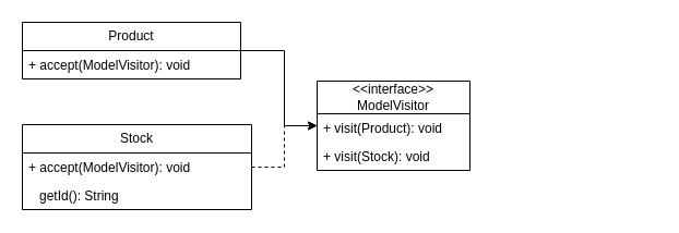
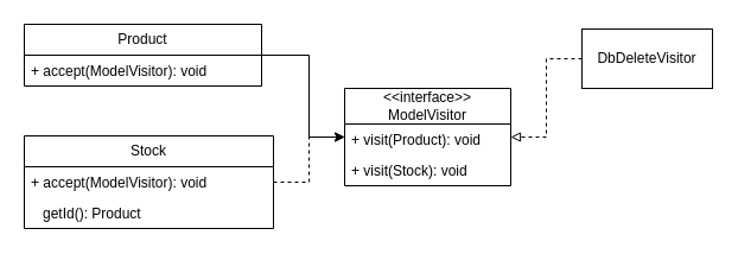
  <mxCell id="0" />
  <mxCell id="1" parent="0" />
  <mxCell id="2" style="edgeStyle=orthogonalEdgeStyle;rounded=0;orthogonalLoop=1;jettySize=auto;html=1;" edge="1" parent="1" source="3" target="5"><mxGeometry relative="1" as="geometry"><Array as="points"><mxPoint x="260" y="46" /><mxPoint x="260" y="115" /></Array></mxGeometry></mxCell>
  <mxCell id="3" value="Product" style="swimlane;fontStyle=0;childLayout=stackLayout;horizontal=1;startSize=26;fillColor=none;horizontalStack=0;resizeParent=1;resizeParentMax=0;resizeLast=0;collapsible=1;marginBottom=0;whiteSpace=wrap;html=1;" vertex="1" parent="1"><mxGeometry x="20" y="20" width="200" height="52" as="geometry" /></mxCell>
  <mxCell id="4" value="+ accept(ModelVisitor): void" style="text;strokeColor=none;fillColor=none;align=left;verticalAlign=top;spacingLeft=4;spacingRight=4;overflow=hidden;rotatable=0;points=[[0,0.5],[1,0.5]];portConstraint=eastwest;whiteSpace=wrap;html=1;" vertex="1" parent="3"><mxGeometry y="26" width="200" height="26" as="geometry" /></mxCell>
  <mxCell id="5" value="&amp;lt;&amp;lt;interface&amp;gt;&amp;gt;&lt;br&gt;ModelVisitor" style="swimlane;fontStyle=0;childLayout=stackLayout;horizontal=1;startSize=30;fillColor=none;horizontalStack=0;resizeParent=1;resizeParentMax=0;resizeLast=0;collapsible=1;marginBottom=0;whiteSpace=wrap;html=1;" vertex="1" parent="1"><mxGeometry x="290" y="74" width="140" height="82" as="geometry" /></mxCell>
  <mxCell id="6" value="+ visit(Product): void" style="text;strokeColor=none;fillColor=none;align=left;verticalAlign=top;spacingLeft=4;spacingRight=4;overflow=hidden;rotatable=0;points=[[0,0.5],[1,0.5]];portConstraint=eastwest;whiteSpace=wrap;html=1;" vertex="1" parent="5"><mxGeometry y="30" width="140" height="26" as="geometry" /></mxCell>
  <mxCell id="7" value="+ visit(Stock): void" style="text;strokeColor=none;fillColor=none;align=left;verticalAlign=top;spacingLeft=4;spacingRight=4;overflow=hidden;rotatable=0;points=[[0,0.5],[1,0.5]];portConstraint=eastwest;whiteSpace=wrap;html=1;" vertex="1" parent="5"><mxGeometry y="56" width="140" height="26" as="geometry" /></mxCell>
  <mxCell id="8" style="edgeStyle=orthogonalEdgeStyle;rounded=0;orthogonalLoop=1;jettySize=auto;html=1;dashed=1;" edge="1" parent="1" source="9" target="5"><mxGeometry relative="1" as="geometry" /></mxCell>
  <mxCell id="9" value="Stock" style="swimlane;fontStyle=0;childLayout=stackLayout;horizontal=1;startSize=26;fillColor=none;horizontalStack=0;resizeParent=1;resizeParentMax=0;resizeLast=0;collapsible=1;marginBottom=0;whiteSpace=wrap;html=1;" vertex="1" parent="1"><mxGeometry x="20" y="114" width="210" height="78" as="geometry" /></mxCell>
  <mxCell id="10" value="+ accept(ModelVisitor): void" style="text;strokeColor=none;fillColor=none;align=left;verticalAlign=top;spacingLeft=4;spacingRight=4;overflow=hidden;rotatable=0;points=[[0,0.5],[1,0.5]];portConstraint=eastwest;whiteSpace=wrap;html=1;" vertex="1" parent="9"><mxGeometry y="26" width="210" height="26" as="geometry" /></mxCell>
- <mxCell id="11" value="&amp;nbsp; &amp;nbsp;getId(): String" style="text;strokeColor=none;fillColor=none;align=left;verticalAlign=top;spacingLeft=4;spacingRight=4;overflow=hidden;rotatable=0;points=[[0,0.5],[1,0.5]];portConstraint=eastwest;whiteSpace=wrap;html=1;" vertex="1" parent="9"><mxGeometry y="52" width="210" height="26" as="geometry" /></mxCell>
+ <mxCell id="11" value="&amp;nbsp; &amp;nbsp;getId(): Product" style="text;strokeColor=none;fillColor=none;align=left;verticalAlign=top;spacingLeft=4;spacingRight=4;overflow=hidden;rotatable=0;points=[[0,0.5],[1,0.5]];portConstraint=eastwest;whiteSpace=wrap;html=1;" vertex="1" parent="9"><mxGeometry y="52" width="210" height="26" as="geometry" /></mxCell>
+ <mxCell id="12" style="edgeStyle=orthogonalEdgeStyle;rounded=0;orthogonalLoop=1;jettySize=auto;html=1;endArrow=block;endFill=0;dashed=1;" edge="1" parent="1" source="13" target="5"><mxGeometry relative="1" as="geometry" /></mxCell>
+ <mxCell id="13" value="DbDeleteVisitor" style="html=1;whiteSpace=wrap;" vertex="1" parent="1"><mxGeometry x="490" y="24" width="110" height="50" as="geometry" /></mxCell>
